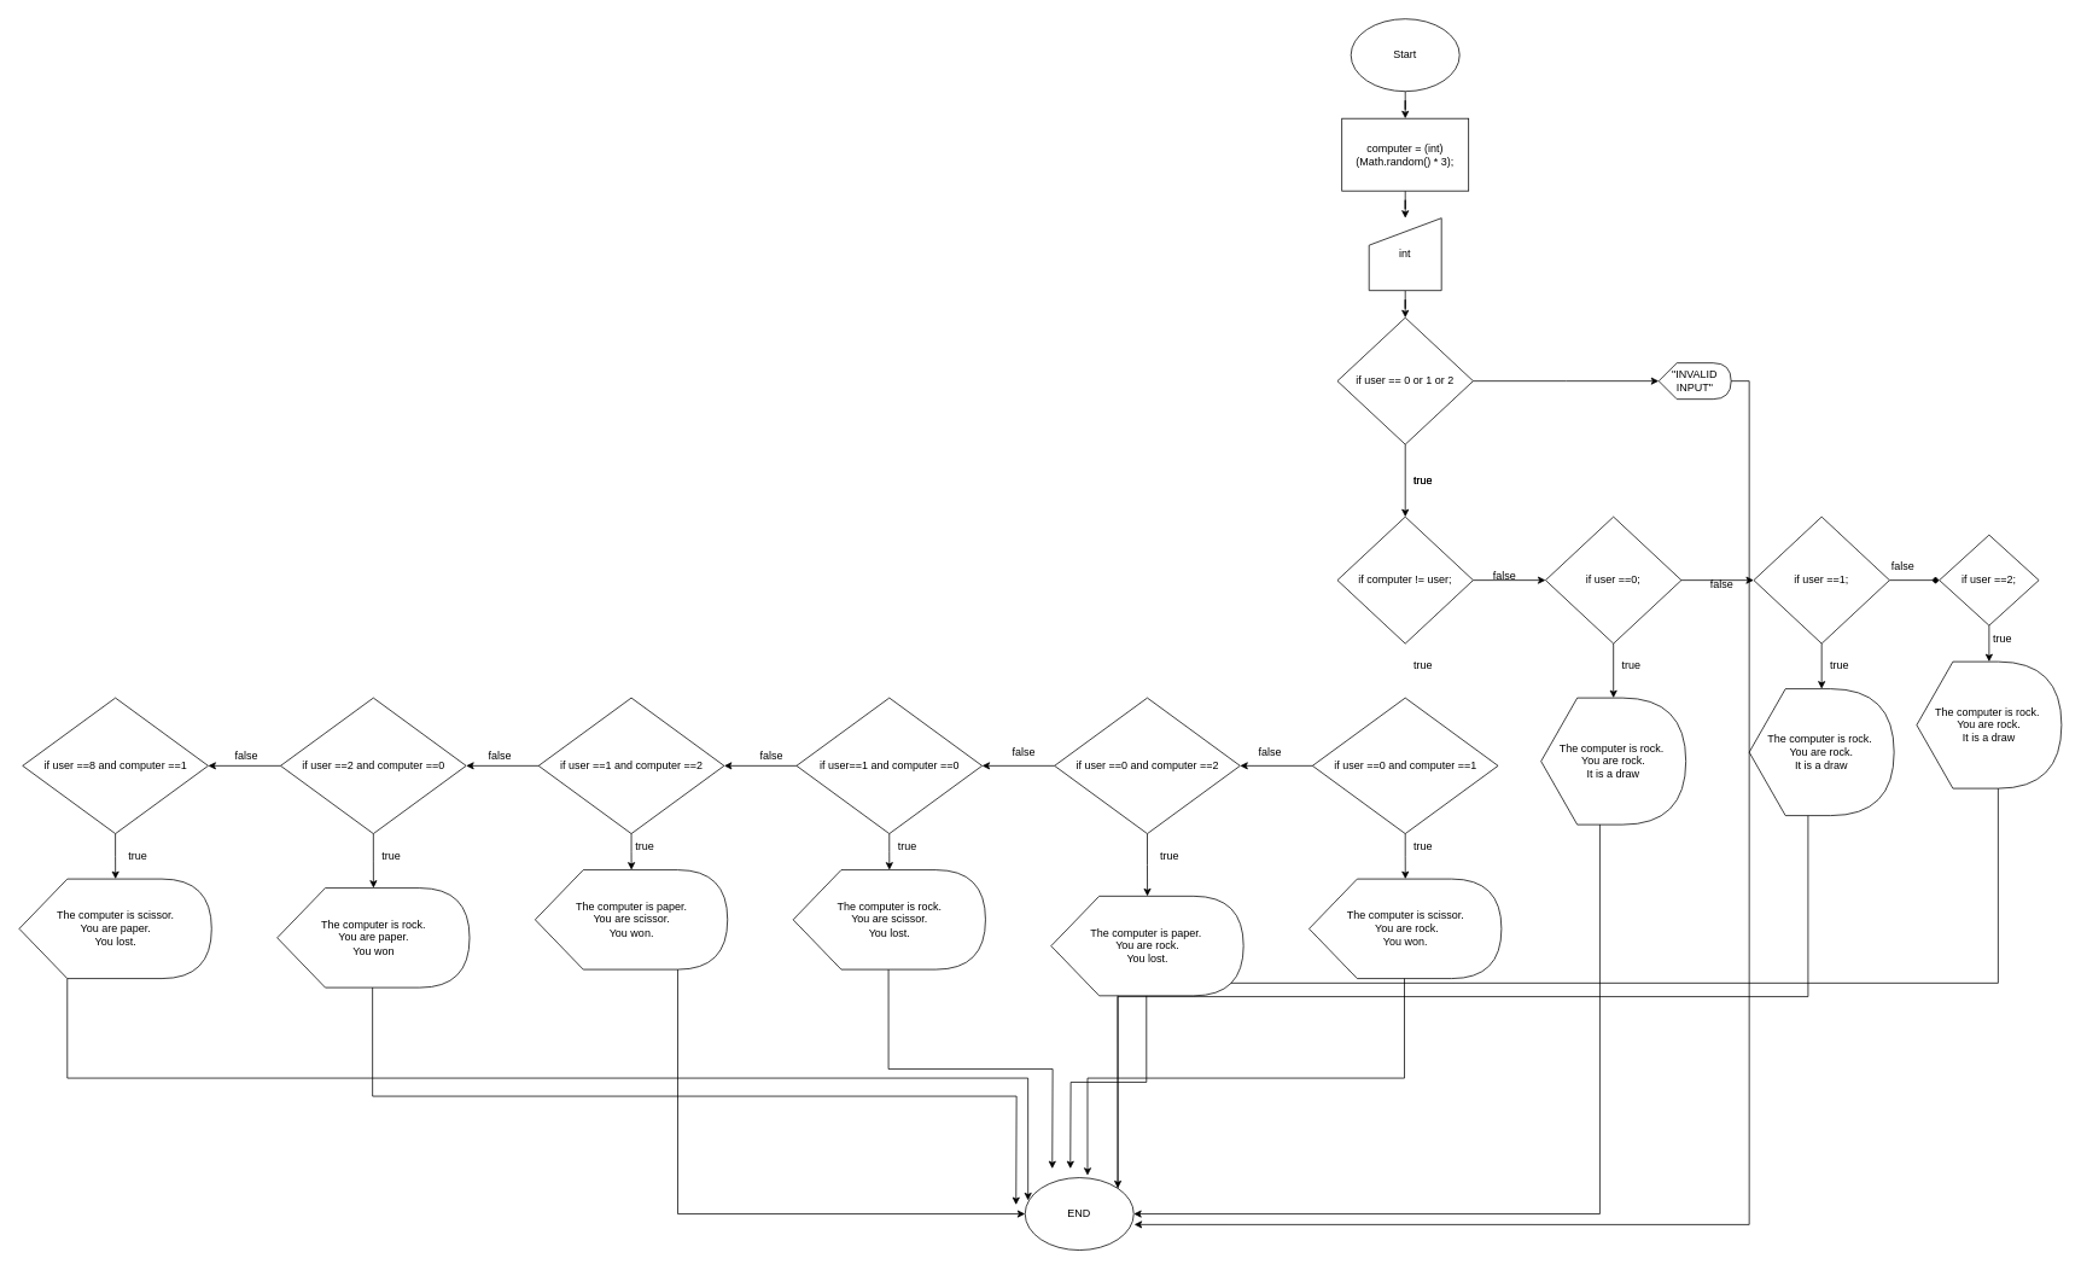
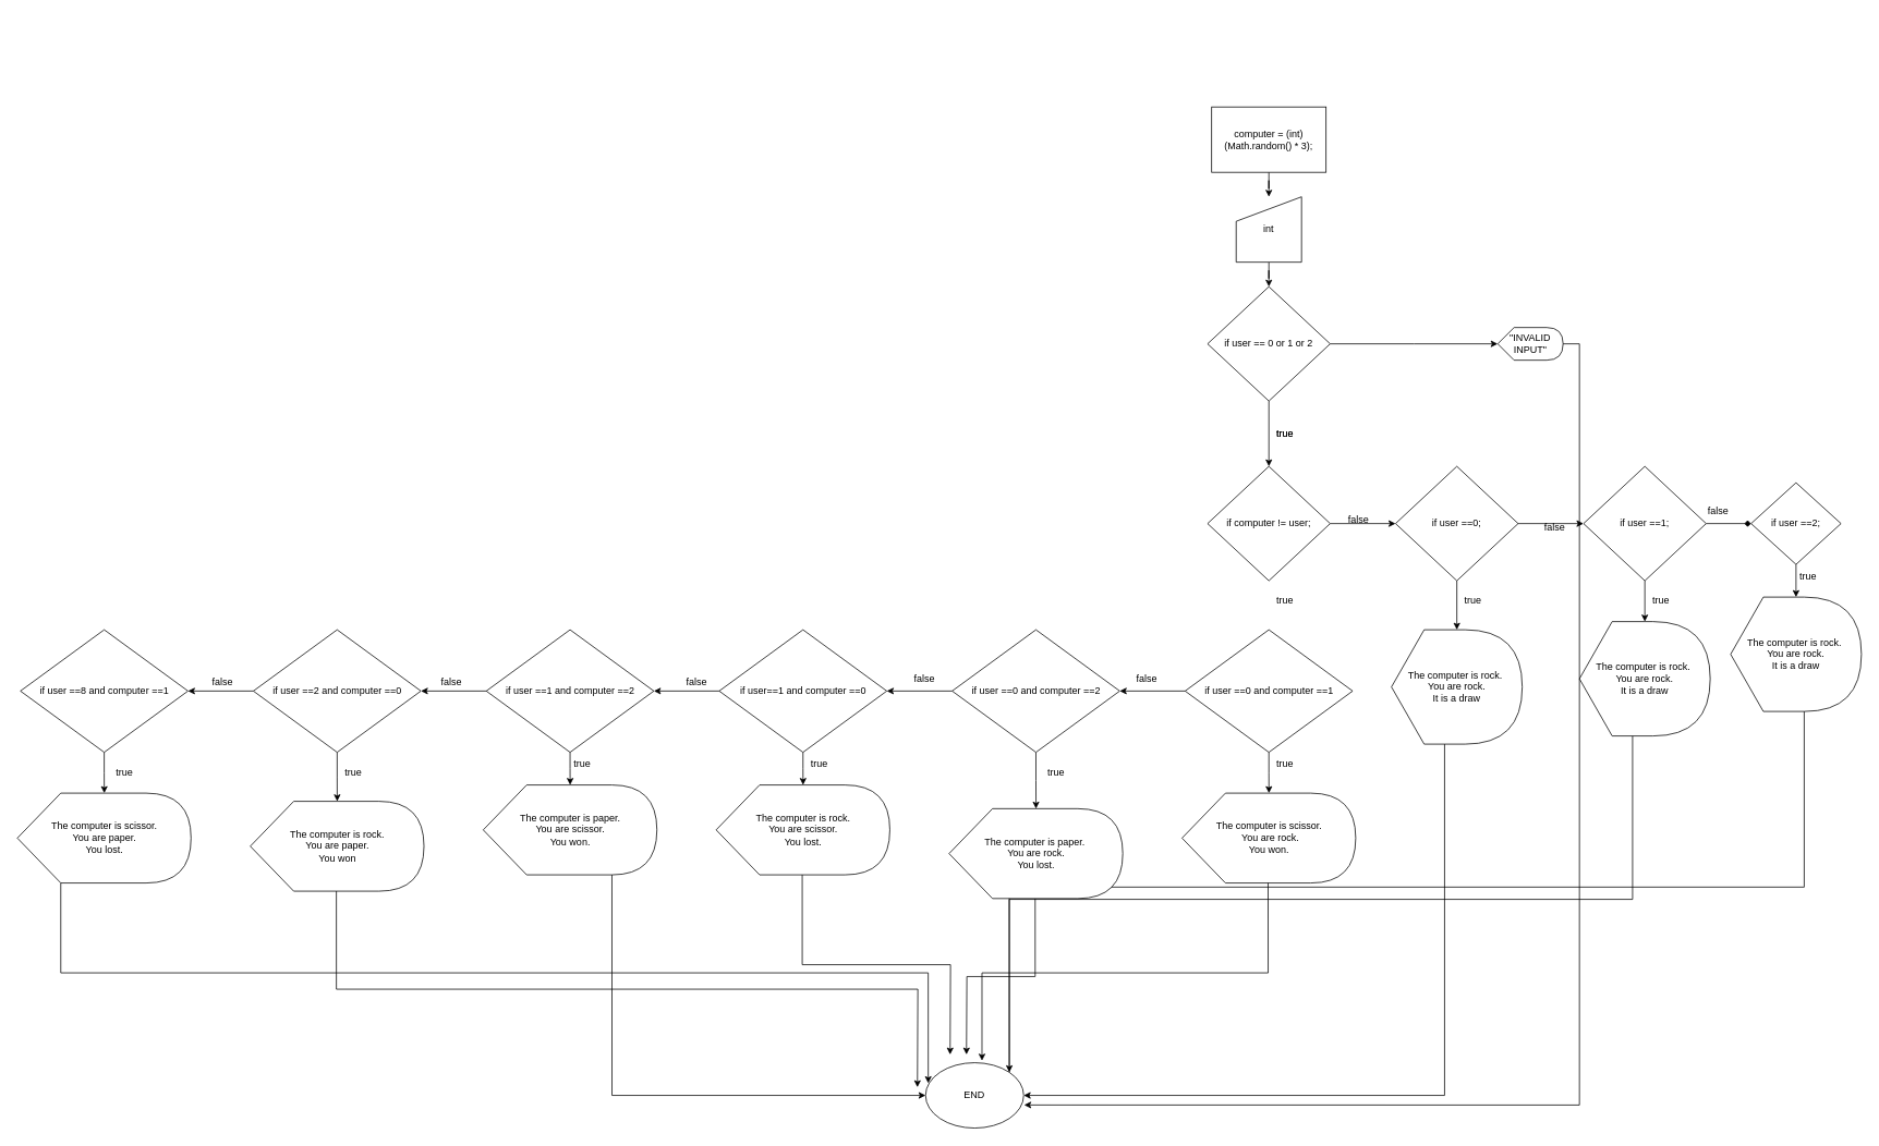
  <mxCell id="0" />
  <mxCell id="1" parent="0" />
- <mxCell id="2" value="" style="edgeStyle=orthogonalEdgeStyle;rounded=0;orthogonalLoop=1;jettySize=auto;html=1;" edge="1" parent="1" source="3" target="5"><mxGeometry relative="1" as="geometry" /></mxCell>
- <mxCell id="3" value="Start" style="ellipse;whiteSpace=wrap;html=1;" vertex="1" parent="1"><mxGeometry x="1492" y="20" width="120" height="80" as="geometry" /></mxCell>
  <mxCell id="4" value="" style="edgeStyle=orthogonalEdgeStyle;rounded=0;orthogonalLoop=1;jettySize=auto;html=1;" edge="1" parent="1" source="5" target="7"><mxGeometry relative="1" as="geometry" /></mxCell>
  <mxCell id="5" value="&lt;p class=&quot;MsoNormal&quot;&gt;computer = (int) (Math.random() * 3);&lt;/p&gt;" style="rounded=0;whiteSpace=wrap;html=1;" vertex="1" parent="1"><mxGeometry x="1482" y="130" width="140" height="80" as="geometry" /></mxCell>
  <mxCell id="6" value="" style="edgeStyle=orthogonalEdgeStyle;rounded=0;orthogonalLoop=1;jettySize=auto;html=1;" edge="1" parent="1" source="7" target="10"><mxGeometry relative="1" as="geometry" /></mxCell>
  <mxCell id="7" value="int" style="shape=manualInput;whiteSpace=wrap;html=1;" vertex="1" parent="1"><mxGeometry x="1512" y="240" width="80" height="80" as="geometry" /></mxCell>
  <mxCell id="8" value="" style="edgeStyle=orthogonalEdgeStyle;rounded=0;orthogonalLoop=1;jettySize=auto;html=1;" edge="1" parent="1" source="10" target="12"><mxGeometry relative="1" as="geometry" /></mxCell>
  <mxCell id="9" style="edgeStyle=orthogonalEdgeStyle;rounded=0;orthogonalLoop=1;jettySize=auto;html=1;exitX=1;exitY=0.5;exitDx=0;exitDy=0;" edge="1" parent="1" source="10"><mxGeometry relative="1" as="geometry"><mxPoint x="1832" y="420" as="targetPoint" /></mxGeometry></mxCell>
  <mxCell id="10" value="if user == 0 or 1 or 2" style="rhombus;whiteSpace=wrap;html=1;" vertex="1" parent="1"><mxGeometry x="1477" y="350" width="150" height="140" as="geometry" /></mxCell>
  <mxCell id="11" value="" style="edgeStyle=orthogonalEdgeStyle;rounded=0;orthogonalLoop=1;jettySize=auto;html=1;" edge="1" parent="1" source="12" target="15"><mxGeometry relative="1" as="geometry" /></mxCell>
  <mxCell id="12" value="if computer != user;" style="rhombus;whiteSpace=wrap;html=1;" vertex="1" parent="1"><mxGeometry x="1477" y="570" width="150" height="140" as="geometry" /></mxCell>
  <mxCell id="13" value="" style="edgeStyle=orthogonalEdgeStyle;rounded=0;orthogonalLoop=1;jettySize=auto;html=1;" edge="1" parent="1" source="15" target="18"><mxGeometry relative="1" as="geometry" /></mxCell>
  <mxCell id="14" value="" style="edgeStyle=orthogonalEdgeStyle;rounded=0;orthogonalLoop=1;jettySize=auto;html=1;" edge="1" parent="1" source="15" target="22"><mxGeometry relative="1" as="geometry" /></mxCell>
  <mxCell id="15" value="if user ==0;" style="rhombus;whiteSpace=wrap;html=1;" vertex="1" parent="1"><mxGeometry x="1707" y="570" width="150" height="140" as="geometry" /></mxCell>
  <mxCell id="16" value="" style="edgeStyle=orthogonalEdgeStyle;rounded=0;orthogonalLoop=1;jettySize=auto;html=1;endArrow=diamond;" edge="1" parent="1" source="18" target="20"><mxGeometry relative="1" as="geometry" /></mxCell>
  <mxCell id="17" value="" style="edgeStyle=orthogonalEdgeStyle;rounded=0;orthogonalLoop=1;jettySize=auto;html=1;" edge="1" parent="1" source="18" target="24"><mxGeometry relative="1" as="geometry" /></mxCell>
  <mxCell id="18" value="if user ==1;" style="rhombus;whiteSpace=wrap;html=1;" vertex="1" parent="1"><mxGeometry x="1937" y="570" width="150" height="140" as="geometry" /></mxCell>
  <mxCell id="19" value="" style="edgeStyle=orthogonalEdgeStyle;rounded=0;orthogonalLoop=1;jettySize=auto;html=1;" edge="1" parent="1" source="20" target="26"><mxGeometry relative="1" as="geometry" /></mxCell>
  <mxCell id="20" value="if user ==2;" style="rhombus;whiteSpace=wrap;html=1;" vertex="1" parent="1"><mxGeometry x="2142" y="590" width="110" height="100" as="geometry" /></mxCell>
  <mxCell id="21" style="edgeStyle=orthogonalEdgeStyle;rounded=0;orthogonalLoop=1;jettySize=auto;html=1;exitX=0;exitY=0;exitDx=65;exitDy=140;exitPerimeter=0;entryX=1;entryY=0.5;entryDx=0;entryDy=0;" edge="1" parent="1" source="22" target="68"><mxGeometry relative="1" as="geometry" /></mxCell>
  <mxCell id="22" value="The computer is rock.&amp;nbsp;&lt;div&gt;You are rock.&lt;/div&gt;&lt;div&gt;It is a draw&lt;/div&gt;" style="shape=display;whiteSpace=wrap;html=1;" vertex="1" parent="1"><mxGeometry x="1702" y="770" width="160" height="140" as="geometry" /></mxCell>
  <mxCell id="23" style="edgeStyle=orthogonalEdgeStyle;rounded=0;orthogonalLoop=1;jettySize=auto;html=1;exitX=0;exitY=0;exitDx=65;exitDy=140;exitPerimeter=0;entryX=1;entryY=0;entryDx=0;entryDy=0;" edge="1" parent="1" source="24" target="68"><mxGeometry relative="1" as="geometry" /></mxCell>
  <mxCell id="24" value="The computer is rock.&amp;nbsp;&lt;div&gt;You are rock.&lt;/div&gt;&lt;div&gt;It is a draw&lt;/div&gt;" style="shape=display;whiteSpace=wrap;html=1;" vertex="1" parent="1"><mxGeometry x="1932" y="760" width="160" height="140" as="geometry" /></mxCell>
  <mxCell id="25" style="edgeStyle=orthogonalEdgeStyle;rounded=0;orthogonalLoop=1;jettySize=auto;html=1;exitX=0;exitY=0;exitDx=90;exitDy=140;exitPerimeter=0;entryX=1;entryY=1;entryDx=0;entryDy=0;" edge="1" parent="1" source="26" target="68"><mxGeometry relative="1" as="geometry"><mxPoint x="1612" y="1370" as="targetPoint" /></mxGeometry></mxCell>
  <mxCell id="26" value="The computer is rock.&amp;nbsp;&lt;div&gt;You are rock.&lt;/div&gt;&lt;div&gt;It is a draw&lt;/div&gt;" style="shape=display;whiteSpace=wrap;html=1;" vertex="1" parent="1"><mxGeometry x="2117" y="730" width="160" height="140" as="geometry" /></mxCell>
  <mxCell id="27" value="" style="edgeStyle=orthogonalEdgeStyle;rounded=0;orthogonalLoop=1;jettySize=auto;html=1;" edge="1" parent="1" source="29" target="32"><mxGeometry relative="1" as="geometry" /></mxCell>
  <mxCell id="28" value="" style="edgeStyle=orthogonalEdgeStyle;rounded=0;orthogonalLoop=1;jettySize=auto;html=1;" edge="1" parent="1" source="29" target="51"><mxGeometry relative="1" as="geometry" /></mxCell>
  <mxCell id="29" value="if user ==0 and computer ==1" style="rhombus;whiteSpace=wrap;html=1;" vertex="1" parent="1"><mxGeometry x="1449.5" y="770" width="205" height="150" as="geometry" /></mxCell>
  <mxCell id="30" value="" style="edgeStyle=orthogonalEdgeStyle;rounded=0;orthogonalLoop=1;jettySize=auto;html=1;" edge="1" parent="1" source="32" target="35"><mxGeometry relative="1" as="geometry" /></mxCell>
  <mxCell id="31" value="" style="edgeStyle=orthogonalEdgeStyle;rounded=0;orthogonalLoop=1;jettySize=auto;html=1;" edge="1" parent="1" source="32" target="53"><mxGeometry relative="1" as="geometry" /></mxCell>
  <mxCell id="32" value="if user ==0 and computer ==2" style="rhombus;whiteSpace=wrap;html=1;" vertex="1" parent="1"><mxGeometry x="1164.5" y="770" width="205" height="150" as="geometry" /></mxCell>
  <mxCell id="33" value="" style="edgeStyle=orthogonalEdgeStyle;rounded=0;orthogonalLoop=1;jettySize=auto;html=1;" edge="1" parent="1" source="35" target="38"><mxGeometry relative="1" as="geometry" /></mxCell>
  <mxCell id="34" value="" style="edgeStyle=orthogonalEdgeStyle;rounded=0;orthogonalLoop=1;jettySize=auto;html=1;" edge="1" parent="1" source="35" target="50"><mxGeometry relative="1" as="geometry" /></mxCell>
  <mxCell id="35" value="if user==1 and computer ==0" style="rhombus;whiteSpace=wrap;html=1;" vertex="1" parent="1"><mxGeometry x="879.5" y="770" width="205" height="150" as="geometry" /></mxCell>
  <mxCell id="36" value="" style="edgeStyle=orthogonalEdgeStyle;rounded=0;orthogonalLoop=1;jettySize=auto;html=1;" edge="1" parent="1" source="38" target="41"><mxGeometry relative="1" as="geometry" /></mxCell>
  <mxCell id="37" value="" style="edgeStyle=orthogonalEdgeStyle;rounded=0;orthogonalLoop=1;jettySize=auto;html=1;" edge="1" parent="1" source="38" target="48"><mxGeometry relative="1" as="geometry" /></mxCell>
  <mxCell id="38" value="if user ==1 and computer ==2" style="rhombus;whiteSpace=wrap;html=1;" vertex="1" parent="1"><mxGeometry x="594.5" y="770" width="205" height="150" as="geometry" /></mxCell>
  <mxCell id="39" value="" style="edgeStyle=orthogonalEdgeStyle;rounded=0;orthogonalLoop=1;jettySize=auto;html=1;" edge="1" parent="1" source="41" target="43"><mxGeometry relative="1" as="geometry" /></mxCell>
  <mxCell id="40" value="" style="edgeStyle=orthogonalEdgeStyle;rounded=0;orthogonalLoop=1;jettySize=auto;html=1;" edge="1" parent="1" source="41" target="46"><mxGeometry relative="1" as="geometry" /></mxCell>
  <mxCell id="41" value="if user ==2 and computer ==0" style="rhombus;whiteSpace=wrap;html=1;" vertex="1" parent="1"><mxGeometry x="309.5" y="770" width="205" height="150" as="geometry" /></mxCell>
  <mxCell id="42" value="" style="edgeStyle=orthogonalEdgeStyle;rounded=0;orthogonalLoop=1;jettySize=auto;html=1;" edge="1" parent="1" source="43" target="44"><mxGeometry relative="1" as="geometry" /></mxCell>
  <mxCell id="43" value="if user ==8 and computer ==1" style="rhombus;whiteSpace=wrap;html=1;" vertex="1" parent="1"><mxGeometry x="24.5" y="770" width="205" height="150" as="geometry" /></mxCell>
  <mxCell id="44" value="The computer is scissor.&lt;div&gt;&amp;nbsp;You are paper.&amp;nbsp;&lt;div&gt;You lost.&lt;/div&gt;&lt;/div&gt;" style="shape=display;whiteSpace=wrap;html=1;" vertex="1" parent="1"><mxGeometry x="20.75" y="970" width="212.5" height="110" as="geometry" /></mxCell>
  <mxCell id="45" style="edgeStyle=orthogonalEdgeStyle;rounded=0;orthogonalLoop=1;jettySize=auto;html=1;exitX=0;exitY=0;exitDx=105.312;exitDy=110;exitPerimeter=0;" edge="1" parent="1" source="46"><mxGeometry relative="1" as="geometry"><mxPoint x="1122" y="1330" as="targetPoint" /></mxGeometry></mxCell>
  <mxCell id="46" value="The computer is rock.&lt;div&gt;You are paper.&lt;/div&gt;&lt;div&gt;You won&lt;/div&gt;" style="shape=display;whiteSpace=wrap;html=1;" vertex="1" parent="1"><mxGeometry x="305.75" y="980" width="212.5" height="110" as="geometry" /></mxCell>
  <mxCell id="47" style="edgeStyle=orthogonalEdgeStyle;rounded=0;orthogonalLoop=1;jettySize=auto;html=1;exitX=0;exitY=0;exitDx=157.5;exitDy=110;exitPerimeter=0;entryX=0;entryY=0.5;entryDx=0;entryDy=0;" edge="1" parent="1" source="48" target="68"><mxGeometry relative="1" as="geometry" /></mxCell>
  <mxCell id="48" value="The computer is paper.&lt;div&gt;&amp;nbsp;You are scissor.&amp;nbsp;&lt;div&gt;You won.&lt;/div&gt;&lt;/div&gt;" style="shape=display;whiteSpace=wrap;html=1;" vertex="1" parent="1"><mxGeometry x="590.75" y="960" width="212.5" height="110" as="geometry" /></mxCell>
  <mxCell id="49" style="edgeStyle=orthogonalEdgeStyle;rounded=0;orthogonalLoop=1;jettySize=auto;html=1;exitX=0;exitY=0;exitDx=105.312;exitDy=110;exitPerimeter=0;" edge="1" parent="1" source="50"><mxGeometry relative="1" as="geometry"><mxPoint x="1162" y="1290" as="targetPoint" /></mxGeometry></mxCell>
  <mxCell id="50" value="The computer is rock.&lt;div&gt;You are scissor.&lt;/div&gt;&lt;div&gt;You lost.&lt;/div&gt;" style="shape=display;whiteSpace=wrap;html=1;" vertex="1" parent="1"><mxGeometry x="875.75" y="960" width="212.5" height="110" as="geometry" /></mxCell>
  <mxCell id="51" value="The computer is scissor.&lt;div&gt;&amp;nbsp;You are rock.&lt;/div&gt;&lt;div&gt;&lt;span style=&quot;background-color: initial;&quot;&gt;You won.&lt;/span&gt;&lt;/div&gt;" style="shape=display;whiteSpace=wrap;html=1;" vertex="1" parent="1"><mxGeometry x="1445.75" y="970" width="212.5" height="110" as="geometry" /></mxCell>
  <mxCell id="52" style="edgeStyle=orthogonalEdgeStyle;rounded=0;orthogonalLoop=1;jettySize=auto;html=1;exitX=0;exitY=0;exitDx=105.312;exitDy=110;exitPerimeter=0;" edge="1" parent="1" source="53"><mxGeometry relative="1" as="geometry"><mxPoint x="1182" y="1290" as="targetPoint" /></mxGeometry></mxCell>
  <mxCell id="53" value="The computer is paper.&amp;nbsp;&lt;div&gt;You are rock.&lt;/div&gt;&lt;div&gt;You lost.&lt;/div&gt;" style="shape=display;whiteSpace=wrap;html=1;" vertex="1" parent="1"><mxGeometry x="1160.75" y="989" width="212.5" height="110" as="geometry" /></mxCell>
  <mxCell id="54" value="true" style="text;html=1;align=center;verticalAlign=middle;whiteSpace=wrap;rounded=0;" vertex="1" parent="1"><mxGeometry x="1542" y="514.5" width="60" height="30" as="geometry" /></mxCell>
  <mxCell id="55" value="true" style="text;html=1;align=center;verticalAlign=middle;whiteSpace=wrap;rounded=0;" vertex="1" parent="1"><mxGeometry x="1542" y="514.5" width="60" height="30" as="geometry" /></mxCell>
  <mxCell id="56" value="true" style="text;html=1;align=center;verticalAlign=middle;whiteSpace=wrap;rounded=0;" vertex="1" parent="1"><mxGeometry x="1542" y="720" width="60" height="30" as="geometry" /></mxCell>
  <mxCell id="57" value="true" style="text;html=1;align=center;verticalAlign=middle;whiteSpace=wrap;rounded=0;" vertex="1" parent="1"><mxGeometry x="1542" y="920" width="60" height="30" as="geometry" /></mxCell>
  <mxCell id="58" value="true" style="text;html=1;align=center;verticalAlign=middle;whiteSpace=wrap;rounded=0;" vertex="1" parent="1"><mxGeometry x="1262" y="930" width="60" height="30" as="geometry" /></mxCell>
  <mxCell id="59" value="true" style="text;html=1;align=center;verticalAlign=middle;whiteSpace=wrap;rounded=0;" vertex="1" parent="1"><mxGeometry x="972" y="920" width="60" height="30" as="geometry" /></mxCell>
  <mxCell id="60" value="true" style="text;html=1;align=center;verticalAlign=middle;whiteSpace=wrap;rounded=0;" vertex="1" parent="1"><mxGeometry x="682" y="920" width="60" height="30" as="geometry" /></mxCell>
  <mxCell id="61" value="true" style="text;html=1;align=center;verticalAlign=middle;whiteSpace=wrap;rounded=0;" vertex="1" parent="1"><mxGeometry x="402" y="930" width="60" height="30" as="geometry" /></mxCell>
  <mxCell id="62" value="true" style="text;html=1;align=center;verticalAlign=middle;whiteSpace=wrap;rounded=0;" vertex="1" parent="1"><mxGeometry x="122" y="930" width="60" height="30" as="geometry" /></mxCell>
  <mxCell id="63" value="false" style="text;html=1;align=center;verticalAlign=middle;whiteSpace=wrap;rounded=0;" vertex="1" parent="1"><mxGeometry x="1373.25" y="815" width="60" height="30" as="geometry" /></mxCell>
  <mxCell id="64" value="false" style="text;html=1;align=center;verticalAlign=middle;whiteSpace=wrap;rounded=0;" vertex="1" parent="1"><mxGeometry x="1100.75" y="815" width="60" height="30" as="geometry" /></mxCell>
  <mxCell id="65" value="false" style="text;html=1;align=center;verticalAlign=middle;whiteSpace=wrap;rounded=0;" vertex="1" parent="1"><mxGeometry x="822" y="820" width="60" height="30" as="geometry" /></mxCell>
  <mxCell id="66" value="false" style="text;html=1;align=center;verticalAlign=middle;whiteSpace=wrap;rounded=0;" vertex="1" parent="1"><mxGeometry x="522" y="820" width="60" height="30" as="geometry" /></mxCell>
  <mxCell id="67" value="false" style="text;html=1;align=center;verticalAlign=middle;whiteSpace=wrap;rounded=0;" vertex="1" parent="1"><mxGeometry x="242" y="820" width="60" height="30" as="geometry" /></mxCell>
  <mxCell id="68" value="END" style="ellipse;whiteSpace=wrap;html=1;" vertex="1" parent="1"><mxGeometry x="1132" y="1300" width="120" height="80" as="geometry" /></mxCell>
  <mxCell id="69" style="edgeStyle=orthogonalEdgeStyle;rounded=0;orthogonalLoop=1;jettySize=auto;html=1;exitX=0;exitY=0;exitDx=105.312;exitDy=110;exitPerimeter=0;entryX=0.575;entryY=-0.031;entryDx=0;entryDy=0;entryPerimeter=0;" edge="1" parent="1" source="51" target="68"><mxGeometry relative="1" as="geometry" /></mxCell>
  <mxCell id="70" style="edgeStyle=orthogonalEdgeStyle;rounded=0;orthogonalLoop=1;jettySize=auto;html=1;exitX=0;exitY=0;exitDx=53.125;exitDy=110;exitPerimeter=0;entryX=0.027;entryY=0.314;entryDx=0;entryDy=0;entryPerimeter=0;" edge="1" parent="1" source="44" target="68"><mxGeometry relative="1" as="geometry" /></mxCell>
  <mxCell id="71" value="false" style="text;html=1;align=center;verticalAlign=middle;whiteSpace=wrap;rounded=0;" vertex="1" parent="1"><mxGeometry x="1632" y="620" width="60" height="30" as="geometry" /></mxCell>
  <mxCell id="72" value="false" style="text;html=1;align=center;verticalAlign=middle;whiteSpace=wrap;rounded=0;" vertex="1" parent="1"><mxGeometry x="1872" y="630" width="60" height="30" as="geometry" /></mxCell>
  <mxCell id="73" value="false" style="text;html=1;align=center;verticalAlign=middle;whiteSpace=wrap;rounded=0;" vertex="1" parent="1"><mxGeometry x="2072" y="610" width="60" height="30" as="geometry" /></mxCell>
  <mxCell id="74" value="true" style="text;html=1;align=center;verticalAlign=middle;whiteSpace=wrap;rounded=0;" vertex="1" parent="1"><mxGeometry x="1772" y="720" width="60" height="30" as="geometry" /></mxCell>
  <mxCell id="75" value="true" style="text;html=1;align=center;verticalAlign=middle;whiteSpace=wrap;rounded=0;" vertex="1" parent="1"><mxGeometry x="2002" y="720" width="60" height="30" as="geometry" /></mxCell>
  <mxCell id="76" value="true" style="text;html=1;align=center;verticalAlign=middle;whiteSpace=wrap;rounded=0;" vertex="1" parent="1"><mxGeometry x="2182" y="690" width="60" height="30" as="geometry" /></mxCell>
  <mxCell id="77" value="&quot;INVALID INPUT&quot;" style="shape=display;whiteSpace=wrap;html=1;" vertex="1" parent="1"><mxGeometry x="1832" y="400" width="80" height="40" as="geometry" /></mxCell>
  <mxCell id="78" style="edgeStyle=orthogonalEdgeStyle;rounded=0;orthogonalLoop=1;jettySize=auto;html=1;exitX=1;exitY=0.5;exitDx=0;exitDy=0;exitPerimeter=0;entryX=1.005;entryY=0.647;entryDx=0;entryDy=0;entryPerimeter=0;" edge="1" parent="1" source="77" target="68"><mxGeometry relative="1" as="geometry" /></mxCell>
